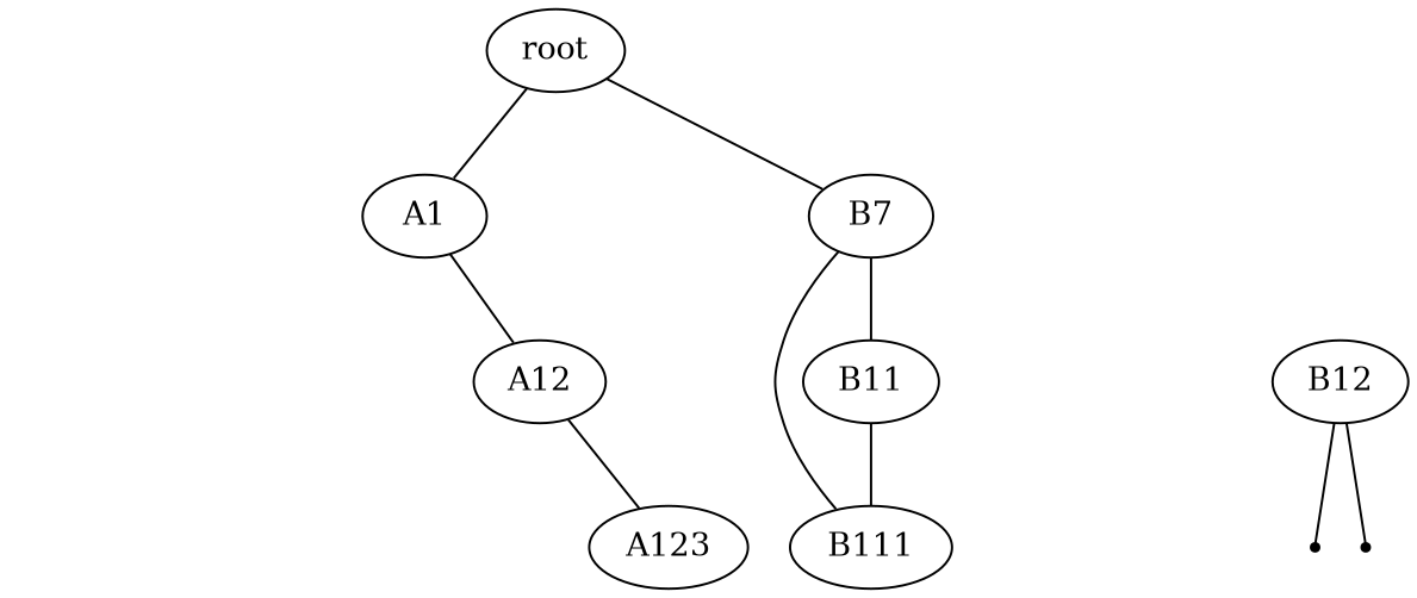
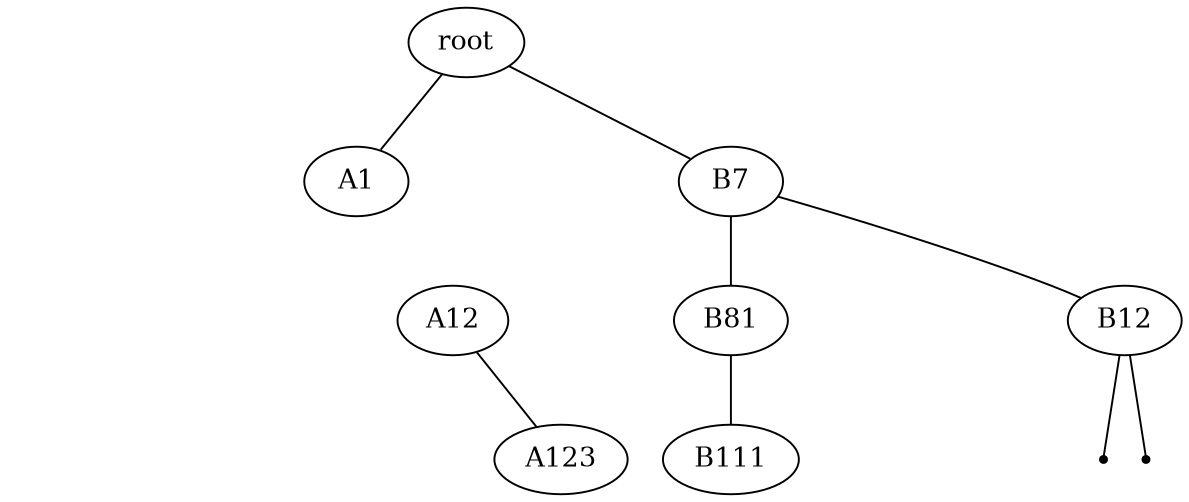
  graph {
    A11 [style=invis]
    A1Center [style=invis width=0]
    A12
    B1Center [style=invis width=0]
-   B11
+   B11 [label=B81]
    B12
    A121 [style=invis width=0]
    A122 [style=invis width=0]
    A123
    B111
    B13 [shape=point]
    B14 [shape=point]
    root
    A1
    n15 [label=B7]
    subgraph sub_1 {
      rank=same
      A11
      A1Center
      A12
    }
    subgraph sub_2 {
      rank=same
      B1Center
      B11
      B12
    }
    A11 -- A1Center [style=invis]
    A1Center -- A12 [style=invis]
    A12 -- A121 [style=invis]
    A12 -- A122 [style=invis]
    A12 -- A123
    B1Center -- B12 [style=invis]
    B11 -- B1Center [style=invis]
    B11 -- B111
    B12 -- B13
    B12 -- B14
    root -- A1
    root -- n15
    A1 -- A11 [style=invis]
    A1 -- A1Center [style=invis]
-   A1 -- A12
    n15 -- B1Center [style=invis]
    n15 -- B11
-   n15 -- B111
+   n15 -- B12
  }
